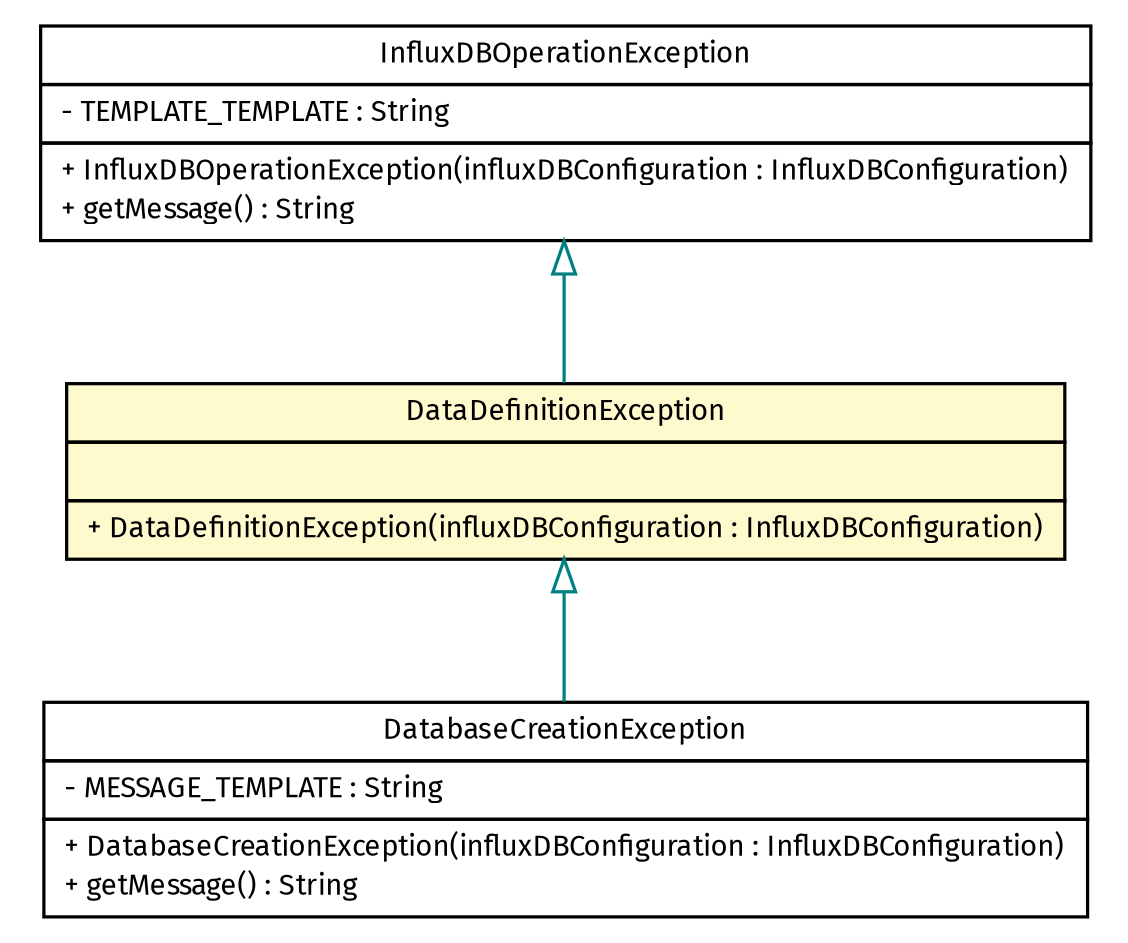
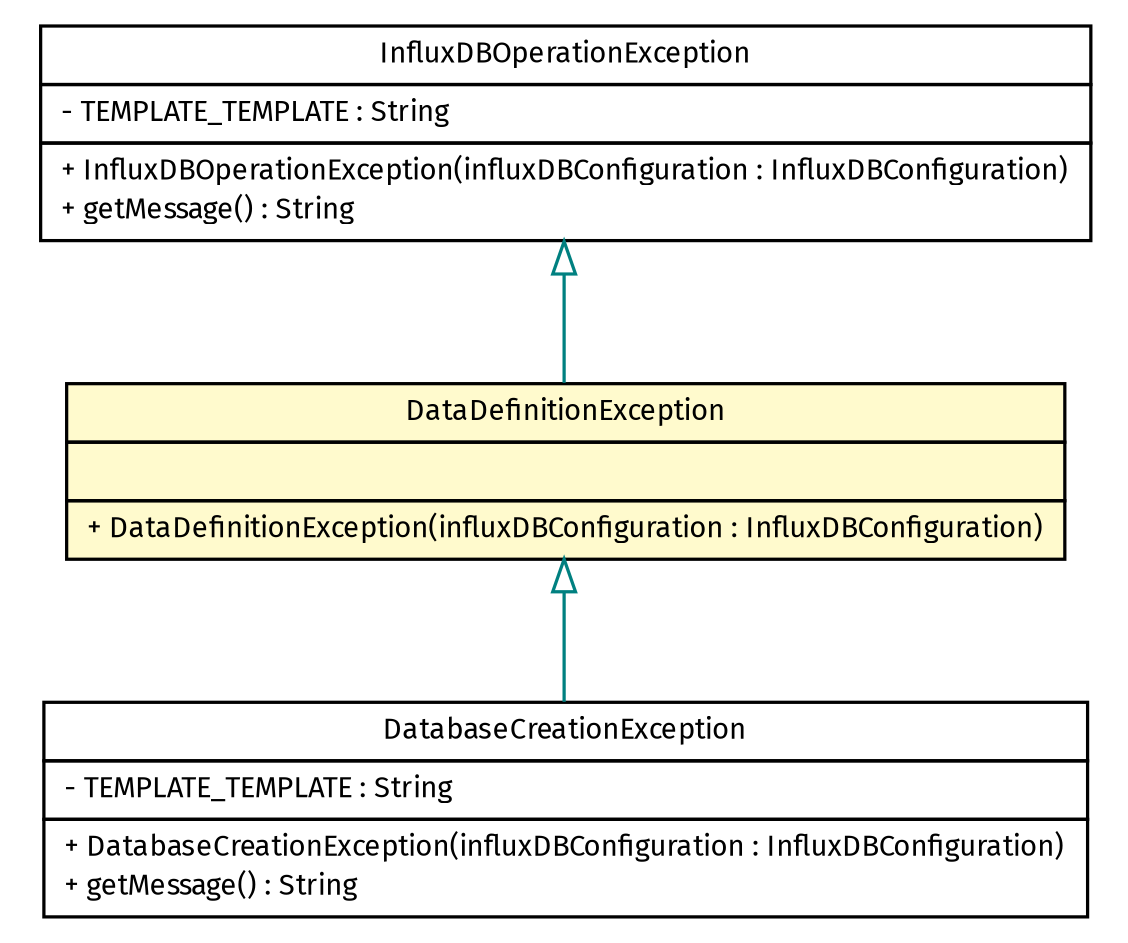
  digraph {
    fontname="Fira Sans"
    nodesep=0.25
    ranksep=0.5
    node [fontcolor=black fontname="Fira Sans" fontsize=9.0 shape=plaintext]
    edge [arrowtail=empty color=teal dir=back fontname="Fira Sans" fontsize=10 headport=p labelfontname=Helvetica labelfontsize=10 tailport=p]
    n1 [label=<<table title="com.polymathiccoder.servo.publish.influxdb.operations.error.InfluxDBOperationException" border="0" cellborder="1" cellspacing="0" cellpadding="2" port="p" href="./InfluxDBOperationException.html"> 		<tr><td><table border="0" cellspacing="0" cellpadding="1"> <tr><td align="center" balign="center"> InfluxDBOperationException </td></tr> 		</table></td></tr> 		<tr><td><table border="0" cellspacing="0" cellpadding="1"> <tr><td align="left" balign="left"> - TEMPLATE_TEMPLATE : String </td></tr> 		</table></td></tr> 		<tr><td><table border="0" cellspacing="0" cellpadding="1"> <tr><td align="left" balign="left"> + InfluxDBOperationException(influxDBConfiguration : InfluxDBConfiguration) </td></tr> <tr><td align="left" balign="left"> + getMessage() : String </td></tr> 		</table></td></tr> 		</table>>]
    n2 [label=<<table title="com.polymathiccoder.servo.publish.influxdb.operations.error.InfluxDBOperationException.DataDefinitionException" border="0" cellborder="1" cellspacing="0" cellpadding="2" port="p" bgcolor="lemonChiffon" href="./InfluxDBOperationException.DataDefinitionException.html"> 		<tr><td><table border="0" cellspacing="0" cellpadding="1"> <tr><td align="center" balign="center"> DataDefinitionException </td></tr> 		</table></td></tr> 		<tr><td><table border="0" cellspacing="0" cellpadding="1"> <tr><td align="left" balign="left">  </td></tr> 		</table></td></tr> 		<tr><td><table border="0" cellspacing="0" cellpadding="1"> <tr><td align="left" balign="left"> + DataDefinitionException(influxDBConfiguration : InfluxDBConfiguration) </td></tr> 		</table></td></tr> 		</table>>]
-   n3 [label=<<table title="com.polymathiccoder.servo.publish.influxdb.operations.error.InfluxDBOperationException.DataDefinitionException.DatabaseCreationException" border="0" cellborder="1" cellspacing="0" cellpadding="2" port="p" href="./InfluxDBOperationException.DataDefinitionException.DatabaseCreationException.html"> 		<tr><td><table border="0" cellspacing="0" cellpadding="1"> <tr><td align="center" balign="center"> DatabaseCreationException </td></tr> 		</table></td></tr> 		<tr><td><table border="0" cellspacing="0" cellpadding="1"> <tr><td align="left" balign="left"> - MESSAGE_TEMPLATE : String </td></tr> 		</table></td></tr> 		<tr><td><table border="0" cellspacing="0" cellpadding="1"> <tr><td align="left" balign="left"> + DatabaseCreationException(influxDBConfiguration : InfluxDBConfiguration) </td></tr> <tr><td align="left" balign="left"> + getMessage() : String </td></tr> 		</table></td></tr> 		</table>>]
+   n3 [label=<<table title="com.polymathiccoder.servo.publish.influxdb.operations.error.InfluxDBOperationException.DataDefinitionException.DatabaseCreationException" border="0" cellborder="1" cellspacing="0" cellpadding="2" port="p" href="./InfluxDBOperationException.DataDefinitionException.DatabaseCreationException.html"> 		<tr><td><table border="0" cellspacing="0" cellpadding="1"> <tr><td align="center" balign="center"> DatabaseCreationException </td></tr> 		</table></td></tr> 		<tr><td><table border="0" cellspacing="0" cellpadding="1"> <tr><td align="left" balign="left"> - TEMPLATE_TEMPLATE : String </td></tr> 		</table></td></tr> 		<tr><td><table border="0" cellspacing="0" cellpadding="1"> <tr><td align="left" balign="left"> + DatabaseCreationException(influxDBConfiguration : InfluxDBConfiguration) </td></tr> <tr><td align="left" balign="left"> + getMessage() : String </td></tr> 		</table></td></tr> 		</table>>]
    n1 -> n2
    n2 -> n3
  }
